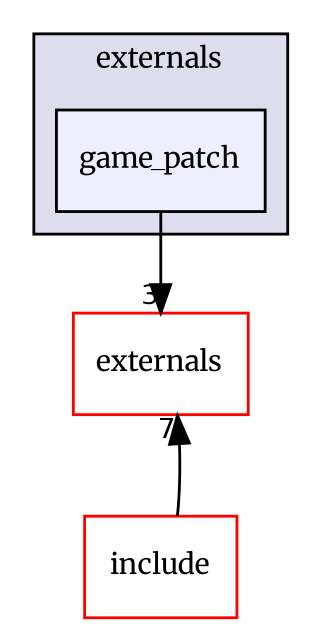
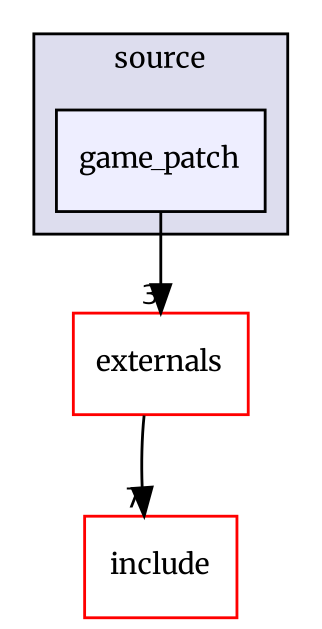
  digraph {
    compound=true
    fontname=Merriweather
    node [fillcolor=white fontname=Merriweather fontsize=10 shape=box style=filled color=red]
    edge [fontname=Merriweather labeldistance=1.5 labelfontname=Helvetica labelfontsize=10]
    n1 [fillcolor="#eeeeff" label=game_patch pencolor=black color=""]
    n2 [label=externals]
    n3 [label=include]
    subgraph cluster_1 {
      bgcolor="#ddddee"
      fontsize=10
-     label=externals
+     label=source
      pencolor=black
      n1
    }
    n1 -> n2 [headlabel=3]
-   n3 -> n2 [headlabel=7]
+   n2 -> n3 [headlabel=7]
  }
